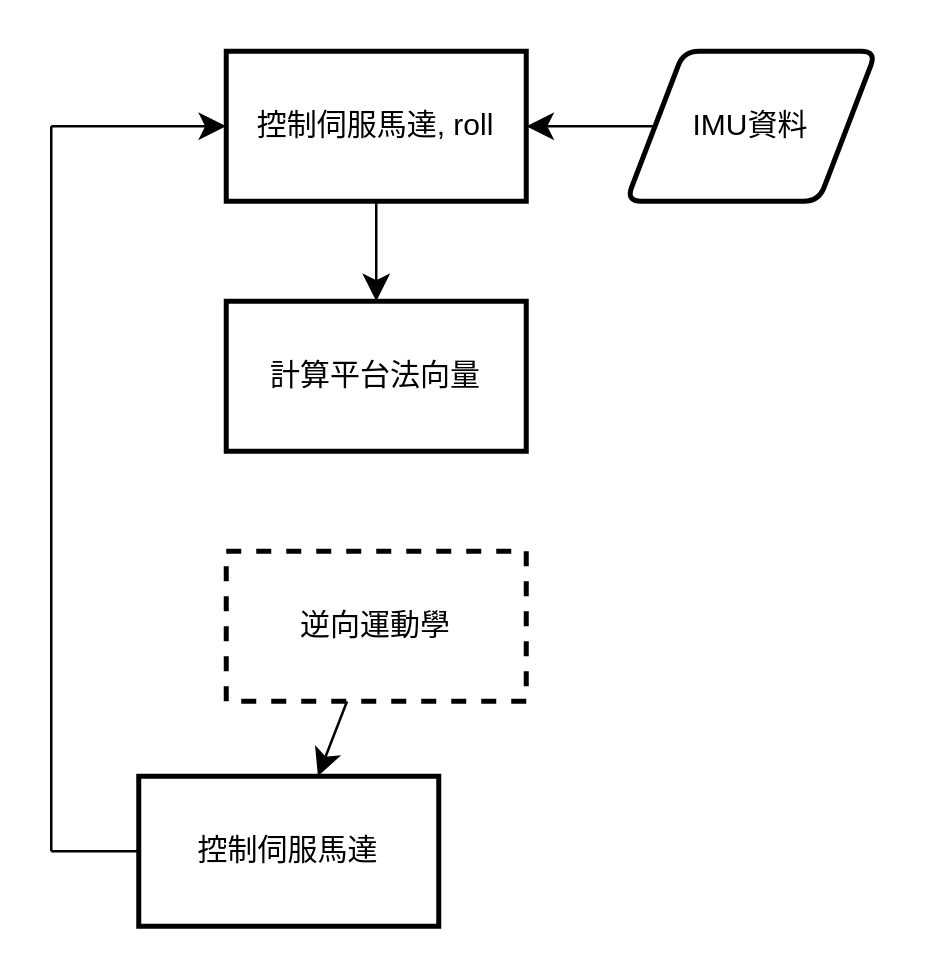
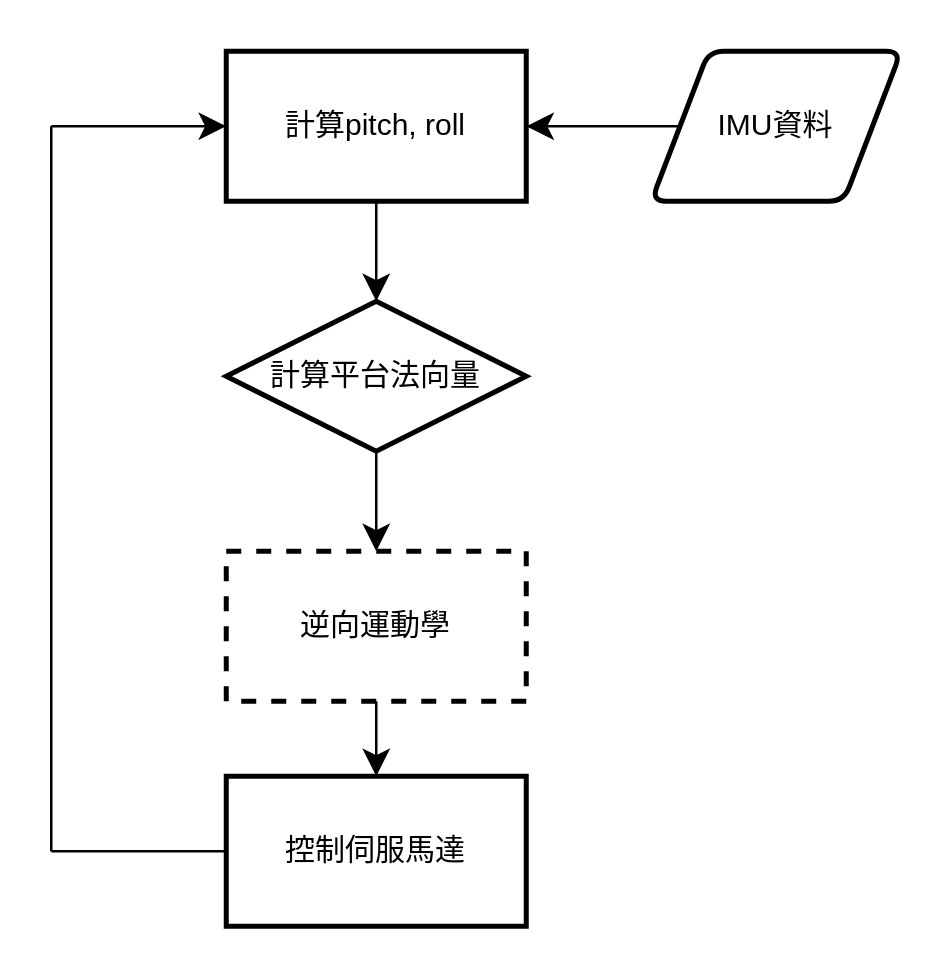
  <mxCell id="0" />
  <mxCell id="1" parent="0" />
  <mxCell id="2" value="" style="edgeStyle=none;curved=1;rounded=0;orthogonalLoop=1;jettySize=auto;html=1;fontSize=12;startSize=8;endSize=8;" edge="1" parent="1" source="3" target="5"><mxGeometry relative="1" as="geometry" /></mxCell>
- <mxCell id="3" value="IMU資料" style="shape=parallelogram;html=1;strokeWidth=2;perimeter=parallelogramPerimeter;whiteSpace=wrap;rounded=1;arcSize=12;size=0.23;" vertex="1" parent="1"><mxGeometry x="250" y="20" width="100" height="60" as="geometry" /></mxCell>
+ <mxCell id="3" value="IMU資料" style="shape=parallelogram;html=1;strokeWidth=2;perimeter=parallelogramPerimeter;whiteSpace=wrap;rounded=1;arcSize=12;size=0.23;" vertex="1" parent="1"><mxGeometry x="260" y="20" width="100" height="60" as="geometry" /></mxCell>
  <mxCell id="4" value="" style="edgeStyle=none;curved=1;rounded=0;orthogonalLoop=1;jettySize=auto;html=1;fontSize=12;startSize=8;endSize=8;" edge="1" parent="1" source="5" target="7"><mxGeometry relative="1" as="geometry" /></mxCell>
- <mxCell id="5" value="控制伺服馬達, roll" style="rounded=0;whiteSpace=wrap;html=1;strokeWidth=2;" vertex="1" parent="1"><mxGeometry x="90" y="20" width="120" height="60" as="geometry" /></mxCell>
- <mxCell id="7" value="計算平台法向量" style="rounded=0;whiteSpace=wrap;html=1;strokeWidth=2;" vertex="1" parent="1"><mxGeometry x="90" y="120" width="120" height="60" as="geometry" /></mxCell>
+ <mxCell id="5" value="計算pitch, roll" style="rounded=0;whiteSpace=wrap;html=1;strokeWidth=2;" vertex="1" parent="1"><mxGeometry x="90" y="20" width="120" height="60" as="geometry" /></mxCell>
+ <mxCell id="6" value="" style="edgeStyle=none;curved=1;rounded=0;orthogonalLoop=1;jettySize=auto;html=1;fontSize=12;startSize=8;endSize=8;" edge="1" parent="1" source="7" target="9"><mxGeometry relative="1" as="geometry" /></mxCell>
+ <mxCell id="7" value="計算平台法向量" style="rhombus;whiteSpace=wrap;html=1;strokeWidth=2;" vertex="1" parent="1"><mxGeometry x="90" y="120" width="120" height="60" as="geometry" /></mxCell>
  <mxCell id="8" value="" style="edgeStyle=none;curved=1;rounded=0;orthogonalLoop=1;jettySize=auto;html=1;fontSize=12;startSize=8;endSize=8;" edge="1" parent="1" source="9" target="10"><mxGeometry relative="1" as="geometry" /></mxCell>
  <mxCell id="9" value="逆向運動學" style="rounded=0;whiteSpace=wrap;html=1;strokeWidth=2;dashed=1;" vertex="1" parent="1"><mxGeometry x="90" y="220" width="120" height="60" as="geometry" /></mxCell>
- <mxCell id="10" value="控制伺服馬達" style="rounded=0;whiteSpace=wrap;html=1;strokeWidth=2;" vertex="1" parent="1"><mxGeometry x="55" y="310" width="120" height="60" as="geometry" /></mxCell>
+ <mxCell id="10" value="控制伺服馬達" style="rounded=0;whiteSpace=wrap;html=1;strokeWidth=2;" vertex="1" parent="1"><mxGeometry x="90" y="310" width="120" height="60" as="geometry" /></mxCell>
  <mxCell id="11" value="" style="endArrow=none;html=1;rounded=0;fontSize=12;startSize=8;endSize=8;curved=1;exitX=0;exitY=0.5;exitDx=0;exitDy=0;" edge="1" parent="1" source="10"><mxGeometry width="50" height="50" relative="1" as="geometry"><mxPoint x="-110" y="130" as="sourcePoint" /><mxPoint x="20" y="340" as="targetPoint" /></mxGeometry></mxCell>
  <mxCell id="12" value="" style="endArrow=none;html=1;rounded=0;fontSize=12;startSize=8;endSize=8;curved=1;" edge="1" parent="1"><mxGeometry width="50" height="50" relative="1" as="geometry"><mxPoint x="20" y="340" as="sourcePoint" /><mxPoint x="20" y="50" as="targetPoint" /></mxGeometry></mxCell>
  <mxCell id="13" value="" style="endArrow=classic;html=1;rounded=0;fontSize=12;startSize=8;endSize=8;curved=1;entryX=0;entryY=0.5;entryDx=0;entryDy=0;" edge="1" parent="1" target="5"><mxGeometry width="50" height="50" relative="1" as="geometry"><mxPoint x="20" y="50" as="sourcePoint" /><mxPoint x="-70" y="-10" as="targetPoint" /></mxGeometry></mxCell>
